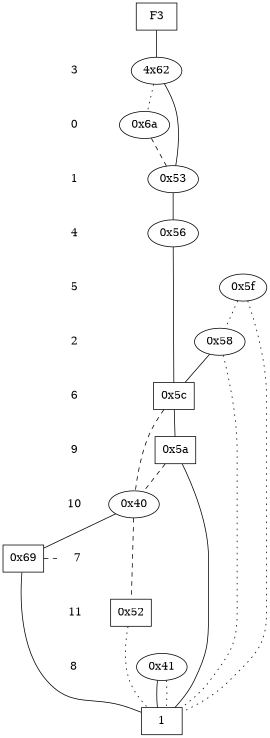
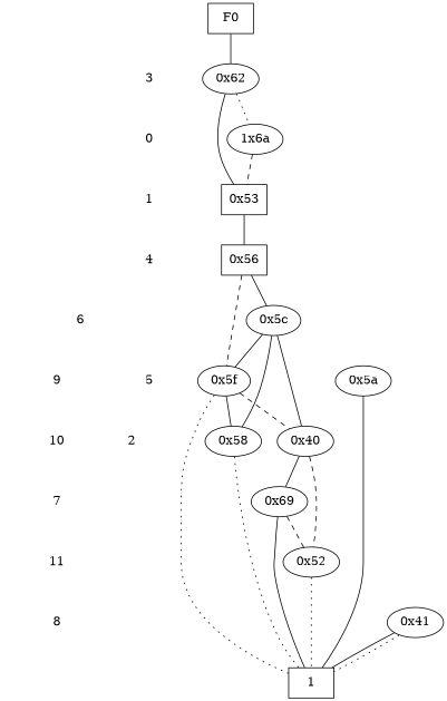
  digraph {
    node [shape=plaintext]
    edge [dir=none style=invis]
    "CONST NODES" [style=invis]
    " 3 "
    " 0 "
    " 1 "
    " 4 "
    " 5 "
    " 2 "
    " 6 "
    " 9 "
    " 10 "
    " 7 "
    " 11 "
    " 8 "
-   F0 [shape=box label=F3]
-   "0x62" [label="4x62" shape=""]
-   "0x6a" [shape=""]
-   "0x53" [shape=""]
-   "0x56" [shape=""]
+   F0 [shape=box]
+   "0x62" [shape=""]
+   "0x6a" [label="1x6a" shape=""]
+   "0x53" [shape=box]
+   "0x56" [shape=box]
    "0x5f" [shape=""]
    "0x58" [shape=""]
-   "0x5c" [shape=box]
-   "0x5a" [shape=box]
+   "0x5c" [shape=""]
+   "0x5a" [shape=""]
    "0x40" [shape=""]
-   "0x69" [shape=box]
-   "0x52" [shape=box]
+   "0x69" [shape=""]
+   "0x52" [shape=""]
    "0x41" [shape=""]
    n27 [label=1 shape=box]
    subgraph sub_1 {
      "CONST NODES"
      " 3 "
      " 0 "
      " 1 "
      " 4 "
      " 5 "
      " 2 "
      " 6 "
      " 9 "
      " 10 "
      " 7 "
      " 11 "
      " 8 "
    }
    subgraph sub_2 {
      rank=same
      F0
    }
    subgraph sub_3 {
      rank=same
      " 3 "
      "0x62"
    }
    subgraph sub_4 {
      rank=same
      " 0 "
      "0x6a"
    }
    subgraph sub_5 {
      rank=same
      " 1 "
      "0x53"
    }
    subgraph sub_6 {
      rank=same
      " 4 "
      "0x56"
    }
    subgraph sub_7 {
      rank=same
      " 5 "
      "0x5f"
    }
    subgraph sub_8 {
      rank=same
      " 2 "
      "0x58"
    }
    subgraph sub_9 {
      rank=same
      " 6 "
      "0x5c"
    }
    subgraph sub_10 {
      rank=same
      " 9 "
      "0x5a"
    }
    subgraph sub_11 {
      rank=same
      " 10 "
      "0x40"
    }
    subgraph sub_12 {
      rank=same
      " 7 "
      "0x69"
    }
    subgraph sub_13 {
      rank=same
      " 11 "
      "0x52"
    }
    subgraph sub_14 {
      rank=same
      " 8 "
      "0x41"
    }
    subgraph sub_15 {
      rank=same
      "CONST NODES"
      subgraph sub_16 {
        rank=same
        n27
      }
    }
    " 3 " -> " 0 "
    " 0 " -> " 1 "
    " 1 " -> " 4 "
    " 4 " -> " 5 "
    " 5 " -> " 2 "
    " 2 " -> " 6 "
    " 6 " -> " 9 "
    " 9 " -> " 10 "
    " 10 " -> " 7 "
    " 7 " -> " 11 "
    " 11 " -> " 8 "
    " 8 " -> "CONST NODES"
    F0 -> "0x62" [style=solid]
    "0x62" -> "0x6a" [style=dotted]
    "0x62" -> "0x53" [style=solid]
    "0x6a" -> "0x53" [style=dashed]
    "0x53" -> "0x56" [style=""]
+   "0x56" -> "0x5f" [style=dashed]
    "0x56" -> "0x5c" [style=""]
-   "0x5f" -> "0x58" [style=dotted]
+   "0x5f" -> "0x58" [style=""]
    "0x5f" -> n27 [style=dotted]
    "0x58" -> "0x5c" [style=""]
    "0x58" -> n27 [style=dotted]
-   "0x5c" -> "0x5a" [style=""]
-   "0x5c" -> "0x40" [style=dashed]
-   "0x5a" -> "0x40" [style=dashed]
+   "0x5c" -> "0x5f" [style=""]
+   "0x5c" -> "0x40" [style=solid]
+   "0x5f" -> "0x40" [style=dashed]
    "0x5a" -> n27 [style=""]
    "0x40" -> "0x69" [style=""]
    "0x40" -> "0x52" [style=dashed]
-   "0x69" -> " 7 " [style=dashed]
+   "0x69" -> "0x52" [style=dashed]
    "0x69" -> n27 [style=""]
    "0x52" -> n27 [style=dotted]
    "0x41" -> n27 [style=""]
    "0x41" -> n27 [style=dotted]
  }
